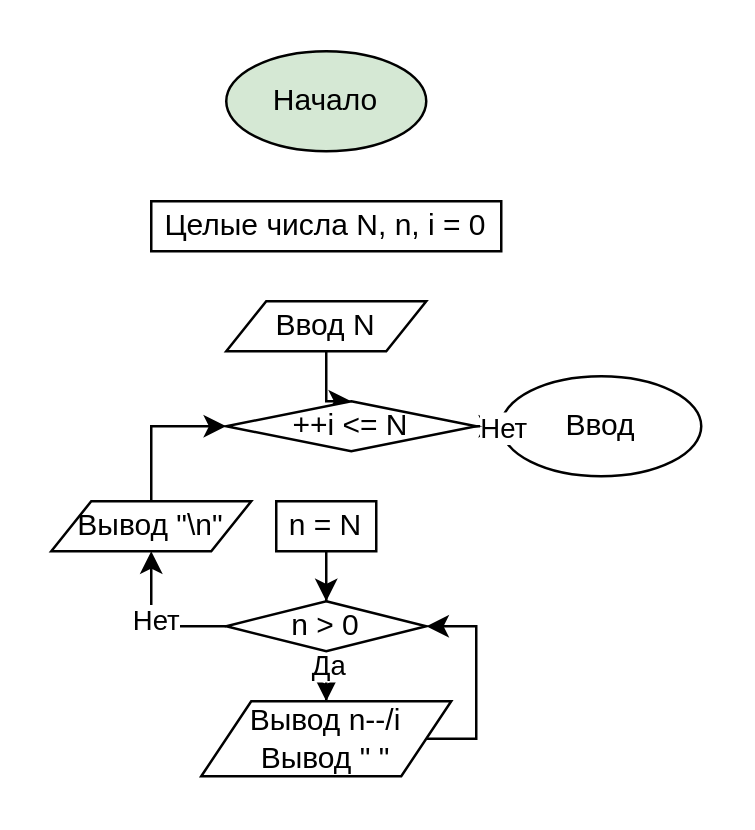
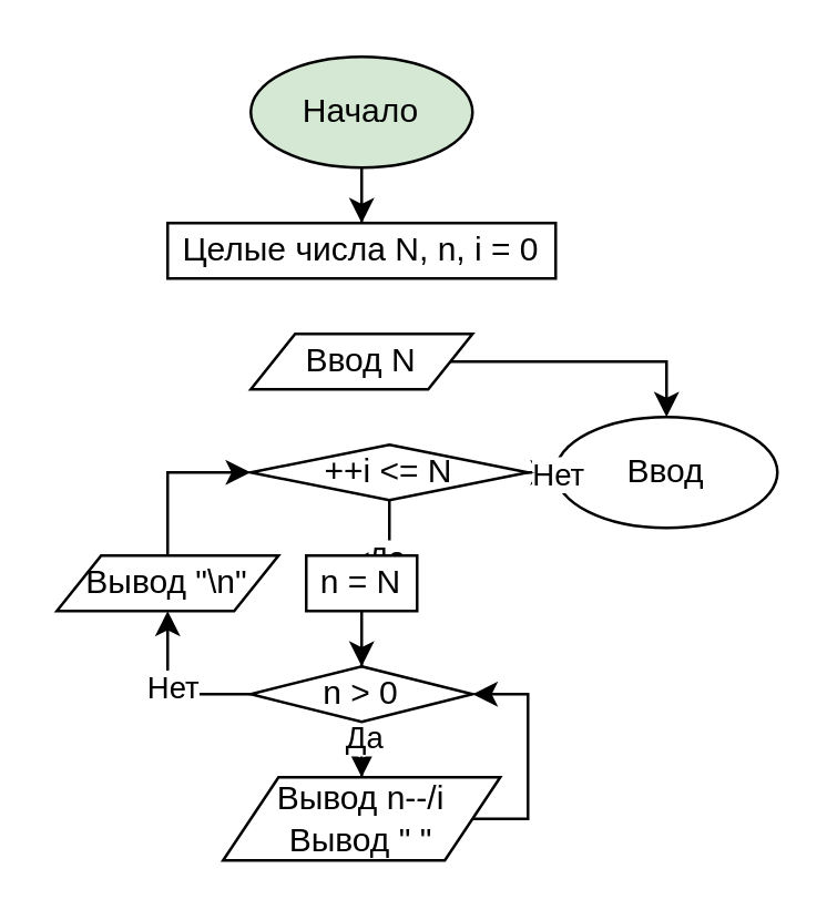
  <mxCell id="0" />
  <mxCell id="1" parent="0" />
+ <mxCell id="2" style="edgeStyle=orthogonalEdgeStyle;rounded=0;orthogonalLoop=1;jettySize=auto;html=1;entryX=0.5;entryY=0;entryDx=0;entryDy=0;" edge="1" parent="1" source="3" target="4"><mxGeometry relative="1" as="geometry" /></mxCell>
  <mxCell id="3" value="Начало" style="ellipse;whiteSpace=wrap;html=1;fillColor=#d5e8d4;" vertex="1" parent="1"><mxGeometry x="90" y="20" width="80" height="40" as="geometry" /></mxCell>
  <mxCell id="4" value="Целые числа&amp;nbsp;N, n, i = 0" style="rounded=0;whiteSpace=wrap;html=1;" vertex="1" parent="1"><mxGeometry x="60" y="80" width="140" height="20" as="geometry" /></mxCell>
- <mxCell id="5" style="edgeStyle=orthogonalEdgeStyle;rounded=0;orthogonalLoop=1;jettySize=auto;html=1;" edge="1" parent="1" source="6" target="12"><mxGeometry relative="1" as="geometry" /></mxCell>
+ <mxCell id="5" style="edgeStyle=orthogonalEdgeStyle;rounded=0;orthogonalLoop=1;jettySize=auto;html=1;" edge="1" parent="1" source="6" target="7"><mxGeometry relative="1" as="geometry" /></mxCell>
  <mxCell id="6" value="Ввод N" style="shape=parallelogram;perimeter=parallelogramPerimeter;whiteSpace=wrap;html=1;" vertex="1" parent="1"><mxGeometry x="90" y="120" width="80" height="20" as="geometry" /></mxCell>
  <mxCell id="7" value="Ввод" style="ellipse;whiteSpace=wrap;html=1;" vertex="1" parent="1"><mxGeometry x="200" y="150" width="80" height="40" as="geometry" /></mxCell>
  <mxCell id="8" style="edgeStyle=orthogonalEdgeStyle;rounded=0;orthogonalLoop=1;jettySize=auto;html=1;entryX=0;entryY=0.5;entryDx=0;entryDy=0;" edge="1" parent="1" source="12" target="7"><mxGeometry relative="1" as="geometry" /></mxCell>
  <mxCell id="9" value="Нет" style="edgeLabel;html=1;align=center;verticalAlign=middle;resizable=0;points=[];" vertex="1" connectable="0" parent="8"><mxGeometry x="-0.902" relative="1" as="geometry"><mxPoint x="7.58" as="offset" /></mxGeometry></mxCell>
+ <mxCell id="10" style="edgeStyle=orthogonalEdgeStyle;rounded=0;orthogonalLoop=1;jettySize=auto;html=1;entryX=0.5;entryY=0;entryDx=0;entryDy=0;" edge="1" parent="1" source="12" target="14"><mxGeometry relative="1" as="geometry" /></mxCell>
+ <mxCell id="11" value="Да" style="edgeLabel;html=1;align=center;verticalAlign=middle;resizable=0;points=[];" vertex="1" connectable="0" parent="10"><mxGeometry x="0.463" relative="1" as="geometry"><mxPoint as="offset" /></mxGeometry></mxCell>
  <mxCell id="12" value="++i &amp;lt;= N" style="rhombus;whiteSpace=wrap;html=1;" vertex="1" parent="1"><mxGeometry x="90" y="160" width="100" height="20" as="geometry" /></mxCell>
  <mxCell id="13" style="edgeStyle=orthogonalEdgeStyle;rounded=0;orthogonalLoop=1;jettySize=auto;html=1;entryX=0.5;entryY=0;entryDx=0;entryDy=0;" edge="1" parent="1" source="14" target="19"><mxGeometry relative="1" as="geometry" /></mxCell>
  <mxCell id="14" value="n = N" style="rounded=0;whiteSpace=wrap;html=1;" vertex="1" parent="1"><mxGeometry x="110" y="200" width="40" height="20" as="geometry" /></mxCell>
  <mxCell id="15" style="edgeStyle=orthogonalEdgeStyle;rounded=0;orthogonalLoop=1;jettySize=auto;html=1;entryX=0.5;entryY=0;entryDx=0;entryDy=0;" edge="1" parent="1" source="19" target="21"><mxGeometry relative="1" as="geometry" /></mxCell>
  <mxCell id="16" value="Да" style="edgeLabel;html=1;align=center;verticalAlign=middle;resizable=0;points=[];" vertex="1" connectable="0" parent="15"><mxGeometry x="0.502" relative="1" as="geometry"><mxPoint as="offset" /></mxGeometry></mxCell>
  <mxCell id="17" style="edgeStyle=orthogonalEdgeStyle;rounded=0;orthogonalLoop=1;jettySize=auto;html=1;entryX=0.5;entryY=1;entryDx=0;entryDy=0;" edge="1" parent="1" source="19" target="23"><mxGeometry relative="1" as="geometry"><Array as="points"><mxPoint x="130" y="250" /><mxPoint x="60" y="250" /></Array></mxGeometry></mxCell>
  <mxCell id="18" value="Нет" style="edgeLabel;html=1;align=center;verticalAlign=middle;resizable=0;points=[];" vertex="1" connectable="0" parent="17"><mxGeometry x="0.113" y="-1" relative="1" as="geometry"><mxPoint as="offset" /></mxGeometry></mxCell>
  <mxCell id="19" value="n &amp;gt; 0" style="rhombus;whiteSpace=wrap;html=1;" vertex="1" parent="1"><mxGeometry x="90" y="240" width="80" height="20" as="geometry" /></mxCell>
  <mxCell id="20" style="edgeStyle=orthogonalEdgeStyle;rounded=0;orthogonalLoop=1;jettySize=auto;html=1;entryX=1;entryY=0.5;entryDx=0;entryDy=0;" edge="1" parent="1" source="21" target="19"><mxGeometry relative="1" as="geometry"><Array as="points"><mxPoint x="190" y="295" /><mxPoint x="190" y="250" /></Array></mxGeometry></mxCell>
  <mxCell id="21" value="Вывод&amp;nbsp;n--/i&lt;br&gt;Вывод &quot; &quot;" style="shape=parallelogram;perimeter=parallelogramPerimeter;whiteSpace=wrap;html=1;" vertex="1" parent="1"><mxGeometry x="80" y="280" width="100" height="30" as="geometry" /></mxCell>
  <mxCell id="22" style="edgeStyle=orthogonalEdgeStyle;rounded=0;orthogonalLoop=1;jettySize=auto;html=1;entryX=0;entryY=0.5;entryDx=0;entryDy=0;" edge="1" parent="1" source="23" target="12"><mxGeometry relative="1" as="geometry" /></mxCell>
  <mxCell id="23" value="Вывод &quot;\n&quot;" style="shape=parallelogram;perimeter=parallelogramPerimeter;whiteSpace=wrap;html=1;" vertex="1" parent="1"><mxGeometry x="20" y="200" width="80" height="20" as="geometry" /></mxCell>
